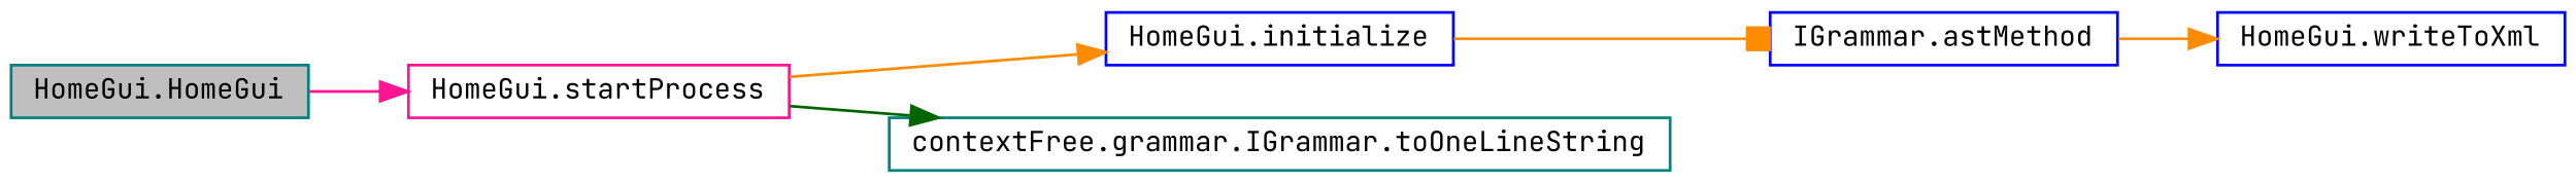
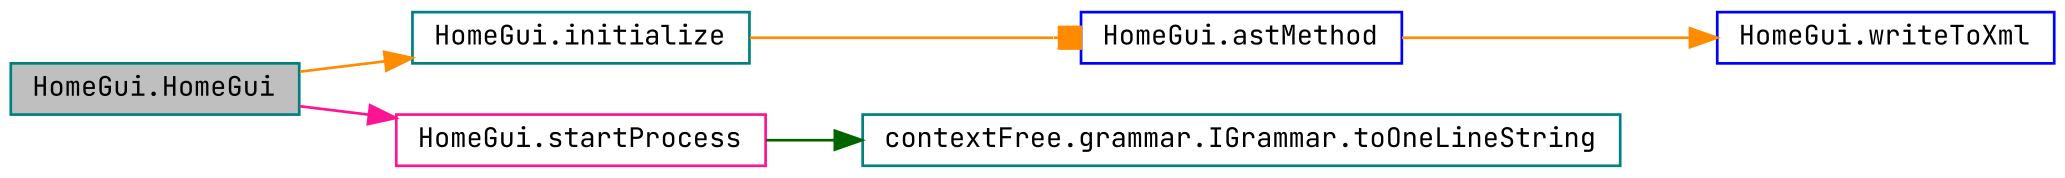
  digraph {
    fontname="JetBrains Mono"
    rankdir=LR
    node [color=blue fillcolor=white fontname="JetBrains Mono" fontsize=10 shape=record style=filled]
    edge [arrowhead=normal color=darkorange fontname="JetBrains Mono" fontsize=10 labelfontname=Helvetica labelfontsize=10 style=solid]
    n1 [color=teal fillcolor=grey75 fontcolor=black height=0.2 label="HomeGui.HomeGui" width=0.4]
-   n2 [height=0.2 label="HomeGui.initialize" width=0.4]
+   n2 [color=teal height=0.2 label="HomeGui.initialize" width=0.4]
    n3 [color=deeppink height=0.2 label="HomeGui.startProcess" width=0.4]
-   n4 [height=0.2 label="IGrammar.astMethod" width=0.4]
+   n4 [height=0.2 label="HomeGui.astMethod" width=0.4]
    n5 [color=teal height=0.2 label="contextFree.grammar.IGrammar.toOneLineString" width=0.4]
    n6 [height=0.2 label="HomeGui.writeToXml" width=0.4]
-   n3 -> n2
+   n1 -> n2
    n1 -> n3 [color=deeppink]
    n2 -> n4 [arrowhead=box]
    n3 -> n5 [color=darkgreen]
    n4 -> n6
  }
